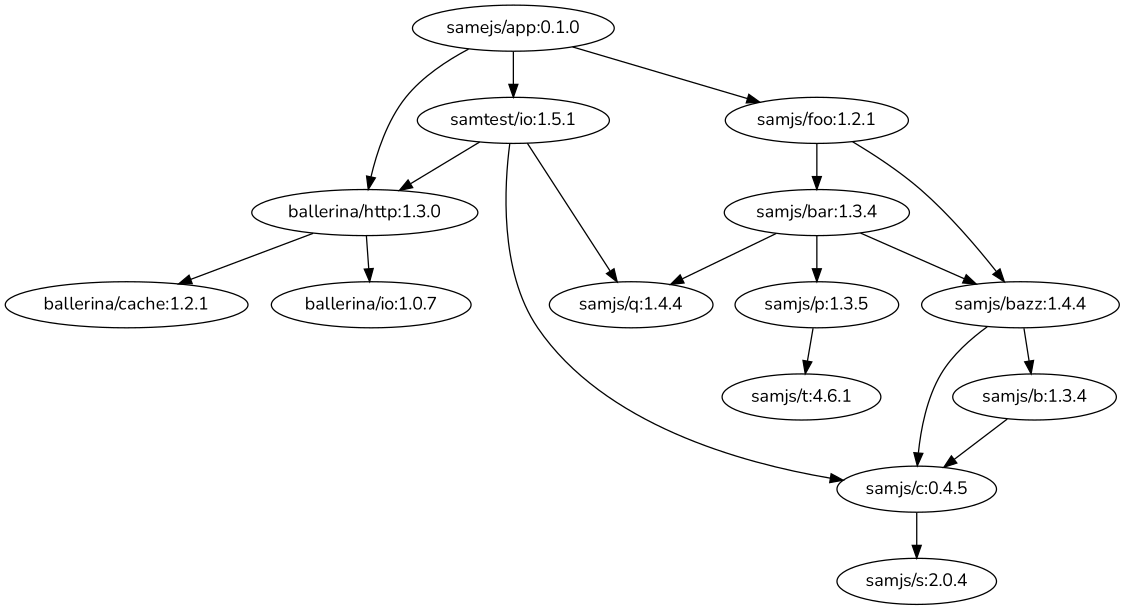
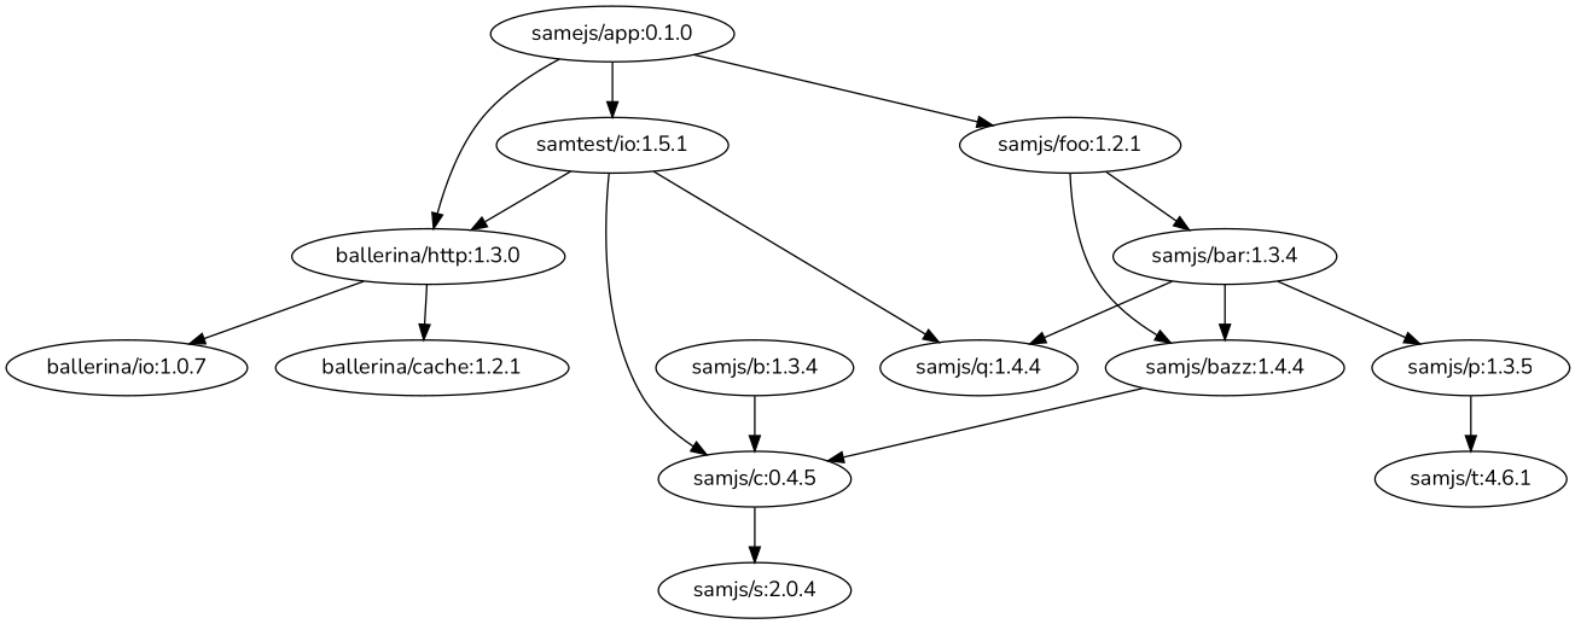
  digraph {
    fontname=Nunito
    node [fontname=Nunito]
    edge [fontname=Nunito]
    "ballerina/http:1.3.0"
    "ballerina/cache:1.2.1"
    n3 [label="ballerina/io:1.0.7"]
    "samejs/app:0.1.0"
    "samjs/foo:1.2.1" [scope=testOnly]
    "samtest/io:1.5.1" [repo=local]
    "samjs/bar:1.3.4" [scope=testOnly]
    "samjs/bazz:1.4.4" [scope=testOnly]
    "samjs/c:0.4.5"
    "samjs/q:1.4.4"
    "samjs/p:1.3.5" [scope=testOnly]
    "samjs/b:1.3.4" [scope=testOnly]
    "samjs/s:2.0.4"
    "samjs/t:4.6.1" [scope=testOnly]
    "ballerina/http:1.3.0" -> "ballerina/cache:1.2.1"
    "ballerina/http:1.3.0" -> n3
    "samejs/app:0.1.0" -> "ballerina/http:1.3.0"
    "samejs/app:0.1.0" -> "samjs/foo:1.2.1"
    "samejs/app:0.1.0" -> "samtest/io:1.5.1"
    "samjs/foo:1.2.1" -> "samjs/bar:1.3.4"
    "samjs/foo:1.2.1" -> "samjs/bazz:1.4.4"
    "samtest/io:1.5.1" -> "ballerina/http:1.3.0"
    "samtest/io:1.5.1" -> "samjs/c:0.4.5"
    "samtest/io:1.5.1" -> "samjs/q:1.4.4"
    "samjs/bar:1.3.4" -> "samjs/bazz:1.4.4"
    "samjs/bar:1.3.4" -> "samjs/q:1.4.4"
    "samjs/bar:1.3.4" -> "samjs/p:1.3.5"
    "samjs/bazz:1.4.4" -> "samjs/c:0.4.5"
-   "samjs/bazz:1.4.4" -> "samjs/b:1.3.4"
    "samjs/c:0.4.5" -> "samjs/s:2.0.4"
    "samjs/p:1.3.5" -> "samjs/t:4.6.1"
    "samjs/b:1.3.4" -> "samjs/c:0.4.5"
  }
